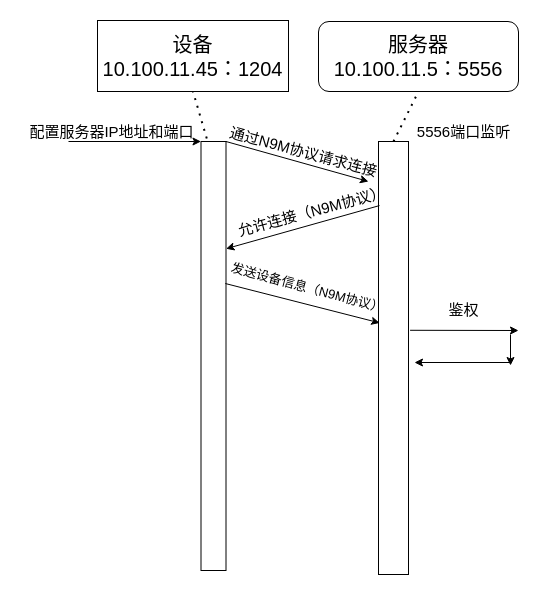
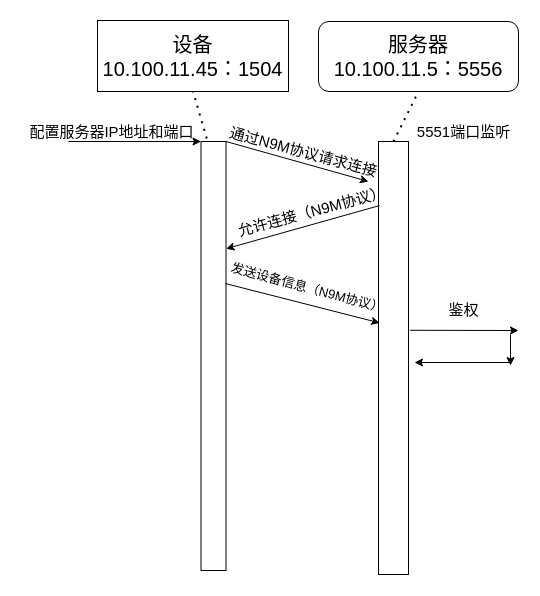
  <mxCell id="0" />
  <mxCell id="1" parent="0" />
- <mxCell id="2" value="&lt;font style=&quot;font-size: 20px&quot;&gt;设备&lt;br&gt;10.100.11.45：1204&lt;br&gt;&lt;/font&gt;" style="rounded=0;whiteSpace=wrap;html=1;" vertex="1" parent="1"><mxGeometry x="97" y="20" width="191" height="71" as="geometry" /></mxCell>
+ <mxCell id="2" value="&lt;font style=&quot;font-size: 20px&quot;&gt;设备&lt;br&gt;10.100.11.45：1504&lt;br&gt;&lt;/font&gt;" style="rounded=0;whiteSpace=wrap;html=1;" vertex="1" parent="1"><mxGeometry x="97" y="20" width="191" height="71" as="geometry" /></mxCell>
  <mxCell id="3" value="" style="endArrow=none;dashed=1;html=1;dashPattern=1 3;strokeWidth=2;rounded=0;fontSize=20;entryX=0.5;entryY=1;entryDx=0;entryDy=0;" edge="1" parent="1" target="2"><mxGeometry width="50" height="50" relative="1" as="geometry"><mxPoint x="213" y="161" as="sourcePoint" /><mxPoint x="468" y="101" as="targetPoint" /></mxGeometry></mxCell>
  <mxCell id="4" value="" style="rounded=0;whiteSpace=wrap;html=1;fontSize=20;direction=south;" vertex="1" parent="1"><mxGeometry x="200.5" y="141" width="25" height="429" as="geometry" /></mxCell>
  <mxCell id="5" value="" style="endArrow=classic;html=1;rounded=0;fontSize=20;exitX=0;exitY=0;exitDx=0;exitDy=0;" edge="1" parent="1" source="4"><mxGeometry width="50" height="50" relative="1" as="geometry"><mxPoint x="418" y="151" as="sourcePoint" /><mxPoint x="368" y="181" as="targetPoint" /></mxGeometry></mxCell>
  <mxCell id="6" value="通过N9M协议请求连接" style="text;html=1;align=center;verticalAlign=middle;resizable=0;points=[];autosize=1;strokeColor=none;fillColor=none;fontSize=15;rotation=15;" vertex="1" parent="1"><mxGeometry x="218" y="141" width="170" height="20" as="geometry" /></mxCell>
  <mxCell id="7" value="" style="rounded=0;whiteSpace=wrap;html=1;fontSize=15;direction=south;" vertex="1" parent="1"><mxGeometry x="378" y="141" width="30" height="433" as="geometry" /></mxCell>
  <mxCell id="8" value="" style="endArrow=classic;html=1;rounded=0;fontSize=15;exitX=0.148;exitY=0.967;exitDx=0;exitDy=0;entryX=0.25;entryY=0;entryDx=0;entryDy=0;exitPerimeter=0;" edge="1" parent="1" source="7" target="4"><mxGeometry width="50" height="50" relative="1" as="geometry"><mxPoint x="418" y="151" as="sourcePoint" /><mxPoint x="468" y="101" as="targetPoint" /></mxGeometry></mxCell>
  <mxCell id="9" value="允许连接（N9M协议）" style="text;html=1;align=center;verticalAlign=middle;resizable=0;points=[];autosize=1;strokeColor=none;fillColor=none;fontSize=15;rotation=-15;" vertex="1" parent="1"><mxGeometry x="225.5" y="201" width="170" height="20" as="geometry" /></mxCell>
  <mxCell id="10" value="&lt;font style=&quot;font-size: 20px&quot;&gt;服务器&lt;br&gt;10.100.11.5：5556&lt;br&gt;&lt;/font&gt;" style="whiteSpace=wrap;html=1;rounded=1;" vertex="1" parent="1"><mxGeometry x="318" y="21" width="200" height="70" as="geometry" /></mxCell>
  <mxCell id="11" value="" style="endArrow=none;dashed=1;html=1;dashPattern=1 3;strokeWidth=2;rounded=0;fontSize=15;entryX=0.5;entryY=1;entryDx=0;entryDy=0;exitX=0;exitY=0.5;exitDx=0;exitDy=0;" edge="1" parent="1" source="7" target="10"><mxGeometry width="50" height="50" relative="1" as="geometry"><mxPoint x="418" y="151" as="sourcePoint" /><mxPoint x="468" y="101" as="targetPoint" /></mxGeometry></mxCell>
- <mxCell id="12" value="5556端口监听" style="text;html=1;align=center;verticalAlign=middle;resizable=0;points=[];autosize=1;strokeColor=none;fillColor=none;fontSize=15;" vertex="1" parent="1"><mxGeometry x="408" y="121" width="110" height="20" as="geometry" /></mxCell>
+ <mxCell id="12" value="5551端口监听" style="text;html=1;align=center;verticalAlign=middle;resizable=0;points=[];autosize=1;strokeColor=none;fillColor=none;fontSize=15;" vertex="1" parent="1"><mxGeometry x="408" y="121" width="110" height="20" as="geometry" /></mxCell>
  <mxCell id="13" value="" style="endArrow=classic;html=1;rounded=0;fontSize=15;" edge="1" parent="1"><mxGeometry width="50" height="50" relative="1" as="geometry"><mxPoint x="68" y="141" as="sourcePoint" /><mxPoint x="200.5" y="141" as="targetPoint" /></mxGeometry></mxCell>
  <mxCell id="14" value="配置服务器IP地址和端口" style="text;html=1;align=center;verticalAlign=middle;resizable=0;points=[];autosize=1;strokeColor=none;fillColor=none;fontSize=15;" vertex="1" parent="1"><mxGeometry x="20.5" y="121" width="180" height="20" as="geometry" /></mxCell>
  <mxCell id="15" value="" style="endArrow=classic;html=1;rounded=0;fontSize=15;entryX=0.419;entryY=0.96;entryDx=0;entryDy=0;entryPerimeter=0;exitX=0.331;exitY=0.028;exitDx=0;exitDy=0;exitPerimeter=0;" edge="1" parent="1" source="4" target="7"><mxGeometry width="50" height="50" relative="1" as="geometry"><mxPoint x="230" y="289" as="sourcePoint" /><mxPoint x="471" y="302" as="targetPoint" /></mxGeometry></mxCell>
  <mxCell id="16" value="发送设备信息（N9M协议）" style="text;html=1;align=center;verticalAlign=middle;resizable=0;points=[];autosize=1;strokeColor=none;fillColor=none;fontSize=13;rotation=15;" vertex="1" parent="1"><mxGeometry x="223" y="277" width="168" height="20" as="geometry" /></mxCell>
  <mxCell id="17" value="" style="endArrow=classic;html=1;rounded=0;fontSize=13;exitX=0.436;exitY=-0.053;exitDx=0;exitDy=0;exitPerimeter=0;" edge="1" parent="1" source="7"><mxGeometry width="50" height="50" relative="1" as="geometry"><mxPoint x="421" y="352" as="sourcePoint" /><mxPoint x="518" y="330" as="targetPoint" /></mxGeometry></mxCell>
  <mxCell id="18" value="&lt;span style=&quot;font-size: 15px&quot;&gt;鉴权&lt;/span&gt;" style="text;html=1;align=center;verticalAlign=middle;resizable=0;points=[];autosize=1;strokeColor=none;fillColor=none;fontSize=13;" vertex="1" parent="1"><mxGeometry x="443" y="299" width="40" height="20" as="geometry" /></mxCell>
  <mxCell id="19" value="" style="endArrow=classic;html=1;rounded=0;fontSize=15;" edge="1" parent="1"><mxGeometry width="50" height="50" relative="1" as="geometry"><mxPoint x="510" y="334" as="sourcePoint" /><mxPoint x="510" y="365" as="targetPoint" /></mxGeometry></mxCell>
  <mxCell id="20" value="" style="endArrow=classic;html=1;rounded=0;fontSize=15;" edge="1" parent="1"><mxGeometry width="50" height="50" relative="1" as="geometry"><mxPoint x="509" y="362" as="sourcePoint" /><mxPoint x="414" y="362" as="targetPoint" /></mxGeometry></mxCell>
